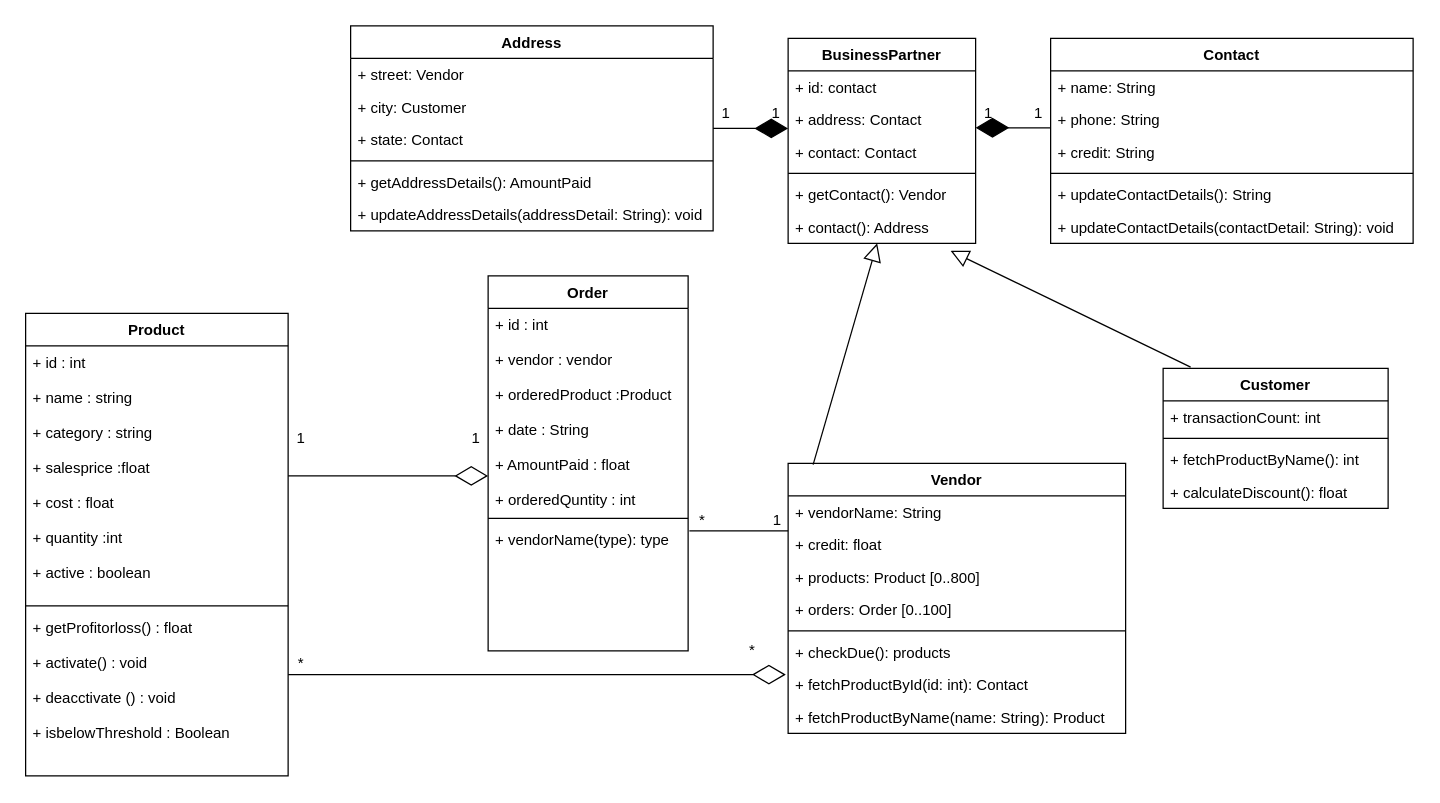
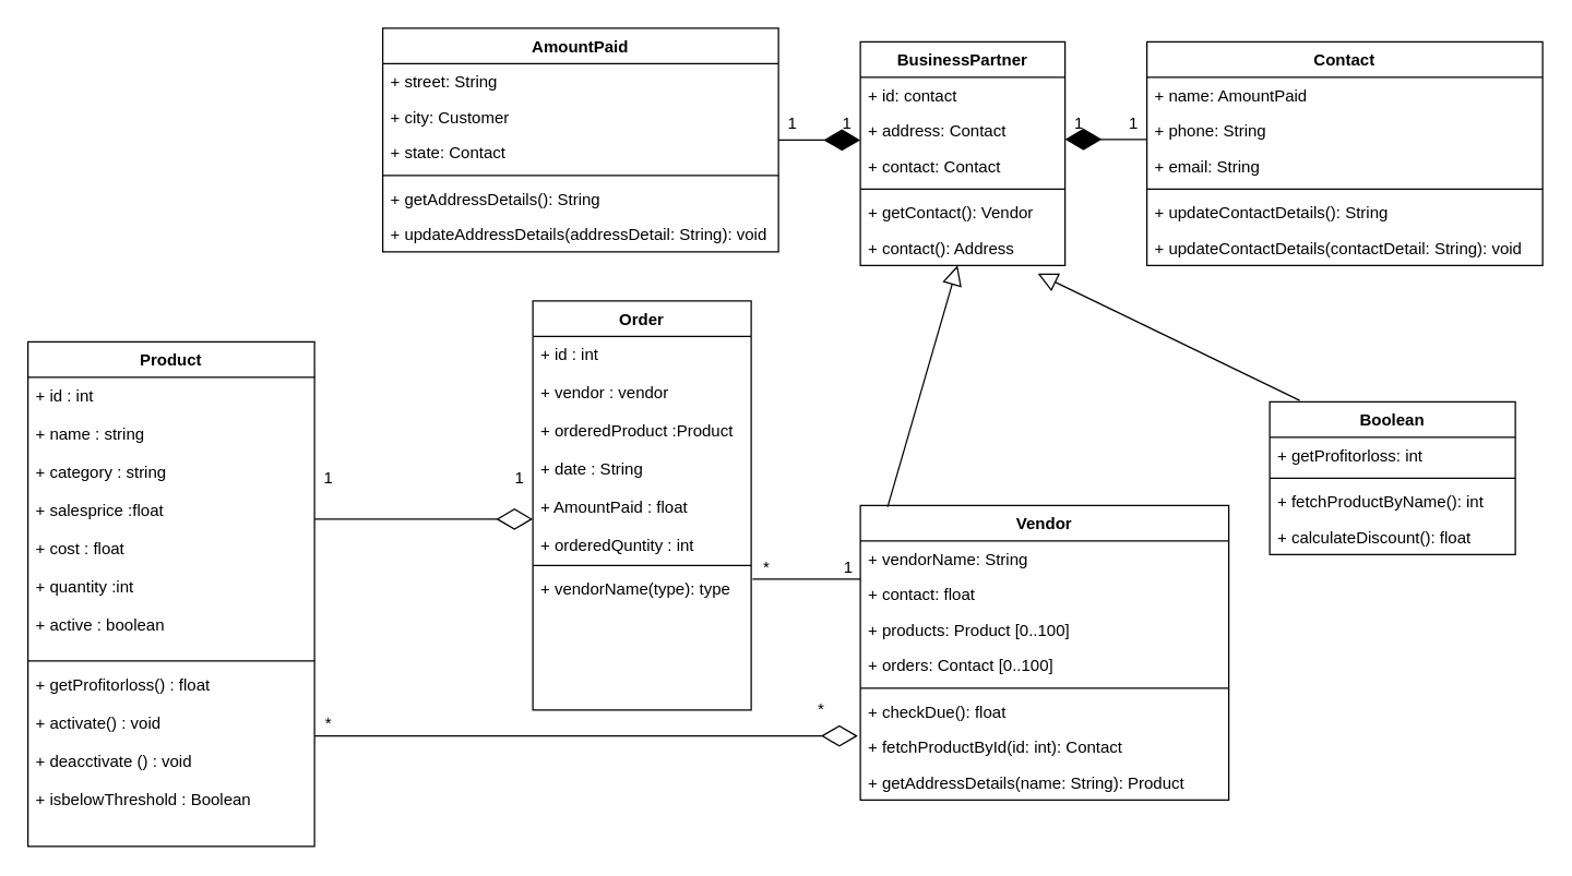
  <mxCell id="0" />
  <mxCell id="1" parent="0" />
  <mxCell id="2" value="Product" style="swimlane;fontStyle=1;align=center;verticalAlign=top;childLayout=stackLayout;horizontal=1;startSize=26;horizontalStack=0;resizeParent=1;resizeParentMax=0;resizeLast=0;collapsible=1;marginBottom=0;" parent="1" vertex="1"><mxGeometry x="20" y="250" width="210" height="370" as="geometry" /></mxCell>
  <mxCell id="3" value="+ id : int&#10;&#10;+ name : string&#10;&#10;+ category : string&#10;&#10;+ salesprice :float&#10;&#10;+ cost : float&#10;&#10;+ quantity :int&#10;&#10;+ active : boolean&#10;&#10;&#10;&#10;&#10;&#10;&#10;&#10;&#10;&#10;&#10;&#10;&#10;&#10;&#10;&#10;&#10;&#10;" style="text;strokeColor=none;fillColor=none;align=left;verticalAlign=top;spacingLeft=4;spacingRight=4;overflow=hidden;rotatable=0;points=[[0,0.5],[1,0.5]];portConstraint=eastwest;" parent="2" vertex="1"><mxGeometry y="26" width="210" height="204" as="geometry" /></mxCell>
  <mxCell id="4" value="" style="line;strokeWidth=1;fillColor=none;align=left;verticalAlign=middle;spacingTop=-1;spacingLeft=3;spacingRight=3;rotatable=0;labelPosition=right;points=[];portConstraint=eastwest;" parent="2" vertex="1"><mxGeometry y="230" width="210" height="8" as="geometry" /></mxCell>
  <mxCell id="5" value="+ getProfitorloss() : float&#10;&#10;+ activate() : void&#10;&#10;+ deacctivate () : void&#10;&#10;+ isbelowThreshold : Boolean &#10;&#10;&#10;&#10;&#10;&#10;&#10;&#10;&#10;&#10;&#10;&#10;&#10;" style="text;strokeColor=none;fillColor=none;align=left;verticalAlign=top;spacingLeft=4;spacingRight=4;overflow=hidden;rotatable=0;points=[[0,0.5],[1,0.5]];portConstraint=eastwest;" parent="2" vertex="1"><mxGeometry y="238" width="210" height="132" as="geometry" /></mxCell>
  <mxCell id="6" value="Order" style="swimlane;fontStyle=1;align=center;verticalAlign=top;childLayout=stackLayout;horizontal=1;startSize=26;horizontalStack=0;resizeParent=1;resizeParentMax=0;resizeLast=0;collapsible=1;marginBottom=0;" parent="1" vertex="1"><mxGeometry x="390" y="220" width="160" height="300" as="geometry" /></mxCell>
  <mxCell id="7" value="+ id : int&#10;&#10;+ vendor : vendor &#10;&#10;+ orderedProduct :Product&#10;&#10;+ date : String&#10;&#10;+ AmountPaid : float&#10;&#10;+ orderedQuntity : int&#10;&#10;&#10;&#10;&#10;&#10;&#10;&#10;&#10;&#10;&#10;&#10;&#10;&#10;&#10;&#10;&#10;&#10;&#10;&#10;&#10;&#10;" style="text;strokeColor=none;fillColor=none;align=left;verticalAlign=top;spacingLeft=4;spacingRight=4;overflow=hidden;rotatable=0;points=[[0,0.5],[1,0.5]];portConstraint=eastwest;" parent="6" vertex="1"><mxGeometry y="26" width="160" height="164" as="geometry" /></mxCell>
  <mxCell id="8" value="" style="line;strokeWidth=1;fillColor=none;align=left;verticalAlign=middle;spacingTop=-1;spacingLeft=3;spacingRight=3;rotatable=0;labelPosition=right;points=[];portConstraint=eastwest;" parent="6" vertex="1"><mxGeometry y="190" width="160" height="8" as="geometry" /></mxCell>
  <mxCell id="9" value="+ vendorName(type): type" style="text;strokeColor=none;fillColor=none;align=left;verticalAlign=top;spacingLeft=4;spacingRight=4;overflow=hidden;rotatable=0;points=[[0,0.5],[1,0.5]];portConstraint=eastwest;" parent="6" vertex="1"><mxGeometry y="198" width="160" height="102" as="geometry" /></mxCell>
  <mxCell id="10" value="Vendor" style="swimlane;fontStyle=1;align=center;verticalAlign=top;childLayout=stackLayout;horizontal=1;startSize=26;horizontalStack=0;resizeParent=1;resizeParentMax=0;resizeLast=0;collapsible=1;marginBottom=0;" vertex="1" parent="1"><mxGeometry x="630" y="370" width="270" height="216" as="geometry"><mxRectangle x="200" y="120" width="80" height="26" as="alternateBounds" /></mxGeometry></mxCell>
  <mxCell id="11" value="+ vendorName: String" style="text;strokeColor=none;fillColor=none;align=left;verticalAlign=top;spacingLeft=4;spacingRight=4;overflow=hidden;rotatable=0;points=[[0,0.5],[1,0.5]];portConstraint=eastwest;" vertex="1" parent="10"><mxGeometry y="26" width="270" height="26" as="geometry" /></mxCell>
- <mxCell id="12" value="+ credit: float" style="text;strokeColor=none;fillColor=none;align=left;verticalAlign=top;spacingLeft=4;spacingRight=4;overflow=hidden;rotatable=0;points=[[0,0.5],[1,0.5]];portConstraint=eastwest;" vertex="1" parent="10"><mxGeometry y="52" width="270" height="26" as="geometry" /></mxCell>
- <mxCell id="13" value="+ products: Product [0..800]" style="text;strokeColor=none;fillColor=none;align=left;verticalAlign=top;spacingLeft=4;spacingRight=4;overflow=hidden;rotatable=0;points=[[0,0.5],[1,0.5]];portConstraint=eastwest;" vertex="1" parent="10"><mxGeometry y="78" width="270" height="26" as="geometry" /></mxCell>
- <mxCell id="14" value="+ orders: Order [0..100]" style="text;strokeColor=none;fillColor=none;align=left;verticalAlign=top;spacingLeft=4;spacingRight=4;overflow=hidden;rotatable=0;points=[[0,0.5],[1,0.5]];portConstraint=eastwest;" vertex="1" parent="10"><mxGeometry y="104" width="270" height="26" as="geometry" /></mxCell>
+ <mxCell id="12" value="+ contact: float" style="text;strokeColor=none;fillColor=none;align=left;verticalAlign=top;spacingLeft=4;spacingRight=4;overflow=hidden;rotatable=0;points=[[0,0.5],[1,0.5]];portConstraint=eastwest;" vertex="1" parent="10"><mxGeometry y="52" width="270" height="26" as="geometry" /></mxCell>
+ <mxCell id="13" value="+ products: Product [0..100]" style="text;strokeColor=none;fillColor=none;align=left;verticalAlign=top;spacingLeft=4;spacingRight=4;overflow=hidden;rotatable=0;points=[[0,0.5],[1,0.5]];portConstraint=eastwest;" vertex="1" parent="10"><mxGeometry y="78" width="270" height="26" as="geometry" /></mxCell>
+ <mxCell id="14" value="+ orders: Contact [0..100]" style="text;strokeColor=none;fillColor=none;align=left;verticalAlign=top;spacingLeft=4;spacingRight=4;overflow=hidden;rotatable=0;points=[[0,0.5],[1,0.5]];portConstraint=eastwest;" vertex="1" parent="10"><mxGeometry y="104" width="270" height="26" as="geometry" /></mxCell>
  <mxCell id="15" value="" style="line;strokeWidth=1;fillColor=none;align=left;verticalAlign=middle;spacingTop=-1;spacingLeft=3;spacingRight=3;rotatable=0;labelPosition=right;points=[];portConstraint=eastwest;" vertex="1" parent="10"><mxGeometry y="130" width="270" height="8" as="geometry" /></mxCell>
- <mxCell id="16" value="+ checkDue(): products" style="text;strokeColor=none;fillColor=none;align=left;verticalAlign=top;spacingLeft=4;spacingRight=4;overflow=hidden;rotatable=0;points=[[0,0.5],[1,0.5]];portConstraint=eastwest;" vertex="1" parent="10"><mxGeometry y="138" width="270" height="26" as="geometry" /></mxCell>
+ <mxCell id="16" value="+ checkDue(): float" style="text;strokeColor=none;fillColor=none;align=left;verticalAlign=top;spacingLeft=4;spacingRight=4;overflow=hidden;rotatable=0;points=[[0,0.5],[1,0.5]];portConstraint=eastwest;" vertex="1" parent="10"><mxGeometry y="138" width="270" height="26" as="geometry" /></mxCell>
  <mxCell id="17" value="+ fetchProductById(id: int): Contact" style="text;strokeColor=none;fillColor=none;align=left;verticalAlign=top;spacingLeft=4;spacingRight=4;overflow=hidden;rotatable=0;points=[[0,0.5],[1,0.5]];portConstraint=eastwest;" vertex="1" parent="10"><mxGeometry y="164" width="270" height="26" as="geometry" /></mxCell>
- <mxCell id="18" value="+ fetchProductByName(name: String): Product" style="text;strokeColor=none;fillColor=none;align=left;verticalAlign=top;spacingLeft=4;spacingRight=4;overflow=hidden;rotatable=0;points=[[0,0.5],[1,0.5]];portConstraint=eastwest;" vertex="1" parent="10"><mxGeometry y="190" width="270" height="26" as="geometry" /></mxCell>
+ <mxCell id="18" value="+ getAddressDetails(name: String): Product" style="text;strokeColor=none;fillColor=none;align=left;verticalAlign=top;spacingLeft=4;spacingRight=4;overflow=hidden;rotatable=0;points=[[0,0.5],[1,0.5]];portConstraint=eastwest;" vertex="1" parent="10"><mxGeometry y="190" width="270" height="26" as="geometry" /></mxCell>
  <mxCell id="19" value="1" style="text;html=1;align=center;verticalAlign=middle;resizable=0;points=[];autosize=1;" vertex="1" parent="1"><mxGeometry x="230" y="340" width="20" height="20" as="geometry" /></mxCell>
  <mxCell id="20" value="1" style="text;html=1;align=center;verticalAlign=middle;resizable=0;points=[];autosize=1;" vertex="1" parent="1"><mxGeometry x="370" y="340" width="20" height="20" as="geometry" /></mxCell>
  <mxCell id="21" value="*" style="text;html=1;align=center;verticalAlign=middle;resizable=0;points=[];autosize=1;" vertex="1" parent="1"><mxGeometry x="230" y="520" width="20" height="20" as="geometry" /></mxCell>
  <mxCell id="22" value="*" style="text;html=1;align=center;verticalAlign=middle;resizable=0;points=[];autosize=1;" vertex="1" parent="1"><mxGeometry x="591" y="510" width="20" height="20" as="geometry" /></mxCell>
- <mxCell id="23" value="Address" style="swimlane;fontStyle=1;align=center;verticalAlign=top;childLayout=stackLayout;horizontal=1;startSize=26;horizontalStack=0;resizeParent=1;resizeParentMax=0;resizeLast=0;collapsible=1;marginBottom=0;" vertex="1" parent="1"><mxGeometry x="280" y="20" width="290" height="164" as="geometry"><mxRectangle x="200" y="120" width="80" height="26" as="alternateBounds" /></mxGeometry></mxCell>
- <mxCell id="24" value="+ street: Vendor" style="text;strokeColor=none;fillColor=none;align=left;verticalAlign=top;spacingLeft=4;spacingRight=4;overflow=hidden;rotatable=0;points=[[0,0.5],[1,0.5]];portConstraint=eastwest;" vertex="1" parent="23"><mxGeometry y="26" width="290" height="26" as="geometry" /></mxCell>
+ <mxCell id="23" value="AmountPaid" style="swimlane;fontStyle=1;align=center;verticalAlign=top;childLayout=stackLayout;horizontal=1;startSize=26;horizontalStack=0;resizeParent=1;resizeParentMax=0;resizeLast=0;collapsible=1;marginBottom=0;" vertex="1" parent="1"><mxGeometry x="280" y="20" width="290" height="164" as="geometry"><mxRectangle x="200" y="120" width="80" height="26" as="alternateBounds" /></mxGeometry></mxCell>
+ <mxCell id="24" value="+ street: String" style="text;strokeColor=none;fillColor=none;align=left;verticalAlign=top;spacingLeft=4;spacingRight=4;overflow=hidden;rotatable=0;points=[[0,0.5],[1,0.5]];portConstraint=eastwest;" vertex="1" parent="23"><mxGeometry y="26" width="290" height="26" as="geometry" /></mxCell>
  <mxCell id="25" value="+ city: Customer" style="text;strokeColor=none;fillColor=none;align=left;verticalAlign=top;spacingLeft=4;spacingRight=4;overflow=hidden;rotatable=0;points=[[0,0.5],[1,0.5]];portConstraint=eastwest;" vertex="1" parent="23"><mxGeometry y="52" width="290" height="26" as="geometry" /></mxCell>
  <mxCell id="26" value="+ state: Contact" style="text;strokeColor=none;fillColor=none;align=left;verticalAlign=top;spacingLeft=4;spacingRight=4;overflow=hidden;rotatable=0;points=[[0,0.5],[1,0.5]];portConstraint=eastwest;" vertex="1" parent="23"><mxGeometry y="78" width="290" height="26" as="geometry" /></mxCell>
  <mxCell id="27" value="" style="line;strokeWidth=1;fillColor=none;align=left;verticalAlign=middle;spacingTop=-1;spacingLeft=3;spacingRight=3;rotatable=0;labelPosition=right;points=[];portConstraint=eastwest;" vertex="1" parent="23"><mxGeometry y="104" width="290" height="8" as="geometry" /></mxCell>
- <mxCell id="28" value="+ getAddressDetails(): AmountPaid" style="text;strokeColor=none;fillColor=none;align=left;verticalAlign=top;spacingLeft=4;spacingRight=4;overflow=hidden;rotatable=0;points=[[0,0.5],[1,0.5]];portConstraint=eastwest;" vertex="1" parent="23"><mxGeometry y="112" width="290" height="26" as="geometry" /></mxCell>
+ <mxCell id="28" value="+ getAddressDetails(): String" style="text;strokeColor=none;fillColor=none;align=left;verticalAlign=top;spacingLeft=4;spacingRight=4;overflow=hidden;rotatable=0;points=[[0,0.5],[1,0.5]];portConstraint=eastwest;" vertex="1" parent="23"><mxGeometry y="112" width="290" height="26" as="geometry" /></mxCell>
  <mxCell id="29" value="+ updateAddressDetails(addressDetail: String): void" style="text;strokeColor=none;fillColor=none;align=left;verticalAlign=top;spacingLeft=4;spacingRight=4;overflow=hidden;rotatable=0;points=[[0,0.5],[1,0.5]];portConstraint=eastwest;" vertex="1" parent="23"><mxGeometry y="138" width="290" height="26" as="geometry" /></mxCell>
  <mxCell id="30" value="BusinessPartner" style="swimlane;fontStyle=1;align=center;verticalAlign=top;childLayout=stackLayout;horizontal=1;startSize=26;horizontalStack=0;resizeParent=1;resizeParentMax=0;resizeLast=0;collapsible=1;marginBottom=0;" vertex="1" parent="1"><mxGeometry x="630" y="30" width="150" height="164" as="geometry"><mxRectangle x="200" y="120" width="80" height="26" as="alternateBounds" /></mxGeometry></mxCell>
  <mxCell id="31" value="+ id: contact" style="text;strokeColor=none;fillColor=none;align=left;verticalAlign=top;spacingLeft=4;spacingRight=4;overflow=hidden;rotatable=0;points=[[0,0.5],[1,0.5]];portConstraint=eastwest;" vertex="1" parent="30"><mxGeometry y="26" width="150" height="26" as="geometry" /></mxCell>
  <mxCell id="32" value="+ address: Contact" style="text;strokeColor=none;fillColor=none;align=left;verticalAlign=top;spacingLeft=4;spacingRight=4;overflow=hidden;rotatable=0;points=[[0,0.5],[1,0.5]];portConstraint=eastwest;" vertex="1" parent="30"><mxGeometry y="52" width="150" height="26" as="geometry" /></mxCell>
  <mxCell id="33" value="+ contact: Contact" style="text;strokeColor=none;fillColor=none;align=left;verticalAlign=top;spacingLeft=4;spacingRight=4;overflow=hidden;rotatable=0;points=[[0,0.5],[1,0.5]];portConstraint=eastwest;" vertex="1" parent="30"><mxGeometry y="78" width="150" height="26" as="geometry" /></mxCell>
  <mxCell id="34" value="" style="line;strokeWidth=1;fillColor=none;align=left;verticalAlign=middle;spacingTop=-1;spacingLeft=3;spacingRight=3;rotatable=0;labelPosition=right;points=[];portConstraint=eastwest;" vertex="1" parent="30"><mxGeometry y="104" width="150" height="8" as="geometry" /></mxCell>
  <mxCell id="35" value="+ getContact(): Vendor" style="text;strokeColor=none;fillColor=none;align=left;verticalAlign=top;spacingLeft=4;spacingRight=4;overflow=hidden;rotatable=0;points=[[0,0.5],[1,0.5]];portConstraint=eastwest;" vertex="1" parent="30"><mxGeometry y="112" width="150" height="26" as="geometry" /></mxCell>
  <mxCell id="36" value="+ contact(): Address" style="text;strokeColor=none;fillColor=none;align=left;verticalAlign=top;spacingLeft=4;spacingRight=4;overflow=hidden;rotatable=0;points=[[0,0.5],[1,0.5]];portConstraint=eastwest;" vertex="1" parent="30"><mxGeometry y="138" width="150" height="26" as="geometry" /></mxCell>
  <mxCell id="37" value="Contact" style="swimlane;fontStyle=1;align=center;verticalAlign=top;childLayout=stackLayout;horizontal=1;startSize=26;horizontalStack=0;resizeParent=1;resizeParentMax=0;resizeLast=0;collapsible=1;marginBottom=0;" vertex="1" parent="1"><mxGeometry x="840" y="30" width="290" height="164" as="geometry"><mxRectangle x="200" y="120" width="80" height="26" as="alternateBounds" /></mxGeometry></mxCell>
- <mxCell id="38" value="+ name: String" style="text;strokeColor=none;fillColor=none;align=left;verticalAlign=top;spacingLeft=4;spacingRight=4;overflow=hidden;rotatable=0;points=[[0,0.5],[1,0.5]];portConstraint=eastwest;" vertex="1" parent="37"><mxGeometry y="26" width="290" height="26" as="geometry" /></mxCell>
+ <mxCell id="38" value="+ name: AmountPaid" style="text;strokeColor=none;fillColor=none;align=left;verticalAlign=top;spacingLeft=4;spacingRight=4;overflow=hidden;rotatable=0;points=[[0,0.5],[1,0.5]];portConstraint=eastwest;" vertex="1" parent="37"><mxGeometry y="26" width="290" height="26" as="geometry" /></mxCell>
  <mxCell id="39" value="+ phone: String" style="text;strokeColor=none;fillColor=none;align=left;verticalAlign=top;spacingLeft=4;spacingRight=4;overflow=hidden;rotatable=0;points=[[0,0.5],[1,0.5]];portConstraint=eastwest;" vertex="1" parent="37"><mxGeometry y="52" width="290" height="26" as="geometry" /></mxCell>
- <mxCell id="40" value="+ credit: String" style="text;strokeColor=none;fillColor=none;align=left;verticalAlign=top;spacingLeft=4;spacingRight=4;overflow=hidden;rotatable=0;points=[[0,0.5],[1,0.5]];portConstraint=eastwest;" vertex="1" parent="37"><mxGeometry y="78" width="290" height="26" as="geometry" /></mxCell>
+ <mxCell id="40" value="+ email: String" style="text;strokeColor=none;fillColor=none;align=left;verticalAlign=top;spacingLeft=4;spacingRight=4;overflow=hidden;rotatable=0;points=[[0,0.5],[1,0.5]];portConstraint=eastwest;" vertex="1" parent="37"><mxGeometry y="78" width="290" height="26" as="geometry" /></mxCell>
  <mxCell id="41" value="" style="line;strokeWidth=1;fillColor=none;align=left;verticalAlign=middle;spacingTop=-1;spacingLeft=3;spacingRight=3;rotatable=0;labelPosition=right;points=[];portConstraint=eastwest;" vertex="1" parent="37"><mxGeometry y="104" width="290" height="8" as="geometry" /></mxCell>
  <mxCell id="42" value="+ updateContactDetails(): String" style="text;strokeColor=none;fillColor=none;align=left;verticalAlign=top;spacingLeft=4;spacingRight=4;overflow=hidden;rotatable=0;points=[[0,0.5],[1,0.5]];portConstraint=eastwest;" vertex="1" parent="37"><mxGeometry y="112" width="290" height="26" as="geometry" /></mxCell>
  <mxCell id="43" value="+ updateContactDetails(contactDetail: String): void" style="text;strokeColor=none;fillColor=none;align=left;verticalAlign=top;spacingLeft=4;spacingRight=4;overflow=hidden;rotatable=0;points=[[0,0.5],[1,0.5]];portConstraint=eastwest;" vertex="1" parent="37"><mxGeometry y="138" width="290" height="26" as="geometry" /></mxCell>
  <mxCell id="44" value="" style="endArrow=diamondThin;endFill=1;endSize=24;html=1;" edge="1" parent="1"><mxGeometry width="160" relative="1" as="geometry"><mxPoint x="570" y="102" as="sourcePoint" /><mxPoint x="630" y="102" as="targetPoint" /></mxGeometry></mxCell>
  <mxCell id="45" value="" style="endArrow=diamondThin;endFill=0;endSize=24;html=1;" edge="1" parent="1"><mxGeometry width="160" relative="1" as="geometry"><mxPoint x="230" y="380" as="sourcePoint" /><mxPoint x="390" y="380" as="targetPoint" /></mxGeometry></mxCell>
  <mxCell id="46" value="" style="endArrow=diamondThin;endFill=0;endSize=24;html=1;entryX=-0.007;entryY=0.192;entryDx=0;entryDy=0;entryPerimeter=0;" edge="1" parent="1" target="17"><mxGeometry width="160" relative="1" as="geometry"><mxPoint x="230" y="539" as="sourcePoint" /><mxPoint x="550" y="540" as="targetPoint" /></mxGeometry></mxCell>
  <mxCell id="47" value="" style="endArrow=diamondThin;endFill=1;endSize=24;html=1;strokeColor=none;" edge="1" parent="1"><mxGeometry width="160" relative="1" as="geometry"><mxPoint x="460" y="240" as="sourcePoint" /><mxPoint x="620" y="240" as="targetPoint" /></mxGeometry></mxCell>
  <mxCell id="48" value="" style="line;strokeWidth=1;fillColor=none;align=left;verticalAlign=middle;spacingTop=-1;spacingLeft=3;spacingRight=3;rotatable=0;labelPosition=right;points=[];portConstraint=eastwest;" vertex="1" parent="1"><mxGeometry x="551" y="420" width="79" height="8" as="geometry" /></mxCell>
  <mxCell id="49" value="" style="edgeStyle=none;html=1;endSize=12;endArrow=block;endFill=0;exitX=0.5;exitY=0;exitDx=0;exitDy=0;" edge="1" parent="1" target="36"><mxGeometry width="160" relative="1" as="geometry"><mxPoint x="650" y="371.01" as="sourcePoint" /><mxPoint x="801" y="300.002" as="targetPoint" /></mxGeometry></mxCell>
- <mxCell id="50" value="Customer" style="swimlane;fontStyle=1;align=center;verticalAlign=top;childLayout=stackLayout;horizontal=1;startSize=26;horizontalStack=0;resizeParent=1;resizeParentMax=0;resizeLast=0;collapsible=1;marginBottom=0;" vertex="1" parent="1"><mxGeometry x="930" y="294" width="180" height="112" as="geometry"><mxRectangle x="200" y="120" width="80" height="26" as="alternateBounds" /></mxGeometry></mxCell>
- <mxCell id="51" value="+ transactionCount: int" style="text;strokeColor=none;fillColor=none;align=left;verticalAlign=top;spacingLeft=4;spacingRight=4;overflow=hidden;rotatable=0;points=[[0,0.5],[1,0.5]];portConstraint=eastwest;" vertex="1" parent="50"><mxGeometry y="26" width="180" height="26" as="geometry" /></mxCell>
+ <mxCell id="50" value="Boolean" style="swimlane;fontStyle=1;align=center;verticalAlign=top;childLayout=stackLayout;horizontal=1;startSize=26;horizontalStack=0;resizeParent=1;resizeParentMax=0;resizeLast=0;collapsible=1;marginBottom=0;" vertex="1" parent="1"><mxGeometry x="930" y="294" width="180" height="112" as="geometry"><mxRectangle x="200" y="120" width="80" height="26" as="alternateBounds" /></mxGeometry></mxCell>
+ <mxCell id="51" value="+ getProfitorloss: int" style="text;strokeColor=none;fillColor=none;align=left;verticalAlign=top;spacingLeft=4;spacingRight=4;overflow=hidden;rotatable=0;points=[[0,0.5],[1,0.5]];portConstraint=eastwest;" vertex="1" parent="50"><mxGeometry y="26" width="180" height="26" as="geometry" /></mxCell>
  <mxCell id="52" value="" style="line;strokeWidth=1;fillColor=none;align=left;verticalAlign=middle;spacingTop=-1;spacingLeft=3;spacingRight=3;rotatable=0;labelPosition=right;points=[];portConstraint=eastwest;" vertex="1" parent="50"><mxGeometry y="52" width="180" height="8" as="geometry" /></mxCell>
  <mxCell id="53" value="+ fetchProductByName(): int" style="text;strokeColor=none;fillColor=none;align=left;verticalAlign=top;spacingLeft=4;spacingRight=4;overflow=hidden;rotatable=0;points=[[0,0.5],[1,0.5]];portConstraint=eastwest;" vertex="1" parent="50"><mxGeometry y="60" width="180" height="26" as="geometry" /></mxCell>
  <mxCell id="54" value="+ calculateDiscount(): float" style="text;strokeColor=none;fillColor=none;align=left;verticalAlign=top;spacingLeft=4;spacingRight=4;overflow=hidden;rotatable=0;points=[[0,0.5],[1,0.5]];portConstraint=eastwest;" vertex="1" parent="50"><mxGeometry y="86" width="180" height="26" as="geometry" /></mxCell>
  <mxCell id="55" value="" style="edgeStyle=none;html=1;endSize=12;endArrow=block;endFill=0;exitX=0.5;exitY=0;exitDx=0;exitDy=0;entryX=0.867;entryY=1.231;entryDx=0;entryDy=0;entryPerimeter=0;" edge="1" parent="1" target="36"><mxGeometry width="160" relative="1" as="geometry"><mxPoint x="952" y="293.01" as="sourcePoint" /><mxPoint x="850" y="220" as="targetPoint" /></mxGeometry></mxCell>
  <mxCell id="56" value="" style="endArrow=diamondThin;endFill=1;endSize=24;html=1;exitX=0;exitY=0.5;exitDx=0;exitDy=0;entryX=1;entryY=0.5;entryDx=0;entryDy=0;" edge="1" parent="1"><mxGeometry width="160" relative="1" as="geometry"><mxPoint x="840" y="101.5" as="sourcePoint" /><mxPoint x="780" y="101.5" as="targetPoint" /></mxGeometry></mxCell>
  <mxCell id="57" value="1" style="text;html=1;align=center;verticalAlign=middle;resizable=0;points=[];autosize=1;" vertex="1" parent="1"><mxGeometry x="570" y="80" width="20" height="20" as="geometry" /></mxCell>
  <mxCell id="58" value="1" style="text;html=1;align=center;verticalAlign=middle;resizable=0;points=[];autosize=1;" vertex="1" parent="1"><mxGeometry x="610" y="80" width="20" height="20" as="geometry" /></mxCell>
  <mxCell id="59" value="1" style="text;html=1;align=center;verticalAlign=middle;resizable=0;points=[];autosize=1;" vertex="1" parent="1"><mxGeometry x="820" y="80" width="20" height="20" as="geometry" /></mxCell>
  <mxCell id="60" value="1" style="text;html=1;align=center;verticalAlign=middle;resizable=0;points=[];autosize=1;" vertex="1" parent="1"><mxGeometry x="780" y="80" width="20" height="20" as="geometry" /></mxCell>
  <mxCell id="61" value="1" style="text;html=1;align=center;verticalAlign=middle;resizable=0;points=[];autosize=1;" vertex="1" parent="1"><mxGeometry x="611" y="406" width="20" height="20" as="geometry" /></mxCell>
  <mxCell id="62" value="*" style="text;html=1;align=center;verticalAlign=middle;resizable=0;points=[];autosize=1;" vertex="1" parent="1"><mxGeometry x="551" y="406" width="20" height="20" as="geometry" /></mxCell>
